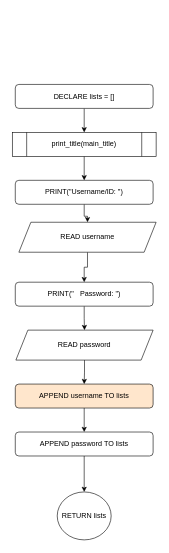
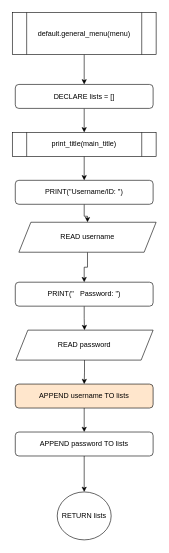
  <mxCell id="0" />
  <mxCell id="1" parent="0" />
+ <mxCell id="2" value="" style="edgeStyle=orthogonalEdgeStyle;rounded=0;orthogonalLoop=1;jettySize=auto;html=1;" edge="1" parent="1" source="3" target="5"><mxGeometry relative="1" as="geometry" /></mxCell>
+ <mxCell id="3" value="default.general_menu(menu)" style="shape=process;whiteSpace=wrap;html=1;backgroundOutline=1;" vertex="1" parent="1"><mxGeometry x="20" y="20" width="240" height="70" as="geometry" /></mxCell>
  <mxCell id="4" value="" style="edgeStyle=orthogonalEdgeStyle;rounded=0;orthogonalLoop=1;jettySize=auto;html=1;" edge="1" parent="1" source="5" target="20"><mxGeometry relative="1" as="geometry" /></mxCell>
  <mxCell id="5" value="DECLARE lists = []" style="rounded=1;whiteSpace=wrap;html=1;" vertex="1" parent="1"><mxGeometry x="25" y="140" width="230" height="40" as="geometry" /></mxCell>
  <mxCell id="6" value="" style="edgeStyle=orthogonalEdgeStyle;rounded=0;orthogonalLoop=1;jettySize=auto;html=1;" edge="1" parent="1" source="7" target="9"><mxGeometry relative="1" as="geometry" /></mxCell>
  <mxCell id="7" value="PRINT(&quot;Username/ID: &quot;)" style="rounded=1;whiteSpace=wrap;html=1;" vertex="1" parent="1"><mxGeometry x="25" y="300" width="230" height="40" as="geometry" /></mxCell>
  <mxCell id="8" value="" style="edgeStyle=orthogonalEdgeStyle;rounded=0;orthogonalLoop=1;jettySize=auto;html=1;" edge="1" parent="1" source="9" target="11"><mxGeometry relative="1" as="geometry" /></mxCell>
  <mxCell id="9" value="READ username" style="shape=parallelogram;perimeter=parallelogramPerimeter;whiteSpace=wrap;html=1;fixedSize=1;" vertex="1" parent="1"><mxGeometry x="31" y="370" width="229" height="50" as="geometry" /></mxCell>
  <mxCell id="10" value="" style="edgeStyle=orthogonalEdgeStyle;rounded=0;orthogonalLoop=1;jettySize=auto;html=1;" edge="1" parent="1" source="11" target="13"><mxGeometry relative="1" as="geometry" /></mxCell>
  <mxCell id="11" value="PRINT(&quot;   Password: &quot;)" style="rounded=1;whiteSpace=wrap;html=1;" vertex="1" parent="1"><mxGeometry x="25" y="470" width="230" height="40" as="geometry" /></mxCell>
  <mxCell id="12" value="" style="edgeStyle=orthogonalEdgeStyle;rounded=0;orthogonalLoop=1;jettySize=auto;html=1;" edge="1" parent="1" source="13" target="15"><mxGeometry relative="1" as="geometry" /></mxCell>
  <mxCell id="13" value="READ password" style="shape=parallelogram;perimeter=parallelogramPerimeter;whiteSpace=wrap;html=1;fixedSize=1;" vertex="1" parent="1"><mxGeometry x="26" y="550" width="229" height="50" as="geometry" /></mxCell>
  <mxCell id="14" value="" style="edgeStyle=orthogonalEdgeStyle;rounded=0;orthogonalLoop=1;jettySize=auto;html=1;" edge="1" parent="1" source="15" target="17"><mxGeometry relative="1" as="geometry" /></mxCell>
  <mxCell id="15" value="APPEND username TO lists" style="rounded=1;whiteSpace=wrap;html=1;fillColor=#ffe6cc;" vertex="1" parent="1"><mxGeometry x="25" y="640" width="230" height="40" as="geometry" /></mxCell>
  <mxCell id="16" value="" style="edgeStyle=orthogonalEdgeStyle;rounded=0;orthogonalLoop=1;jettySize=auto;html=1;" edge="1" parent="1" source="17" target="18"><mxGeometry relative="1" as="geometry" /></mxCell>
  <mxCell id="17" value="APPEND password TO lists" style="rounded=1;whiteSpace=wrap;html=1;" vertex="1" parent="1"><mxGeometry x="25" y="720" width="230" height="40" as="geometry" /></mxCell>
  <mxCell id="18" value="RETURN lists" style="ellipse;whiteSpace=wrap;html=1;" vertex="1" parent="1"><mxGeometry x="95" y="820" width="90" height="80" as="geometry" /></mxCell>
  <mxCell id="19" value="" style="edgeStyle=orthogonalEdgeStyle;rounded=0;orthogonalLoop=1;jettySize=auto;html=1;" edge="1" parent="1" source="20" target="7"><mxGeometry relative="1" as="geometry" /></mxCell>
  <mxCell id="20" value="print_title(main_title)" style="shape=process;whiteSpace=wrap;html=1;backgroundOutline=1;" vertex="1" parent="1"><mxGeometry x="20" y="220" width="240" height="40" as="geometry" /></mxCell>
